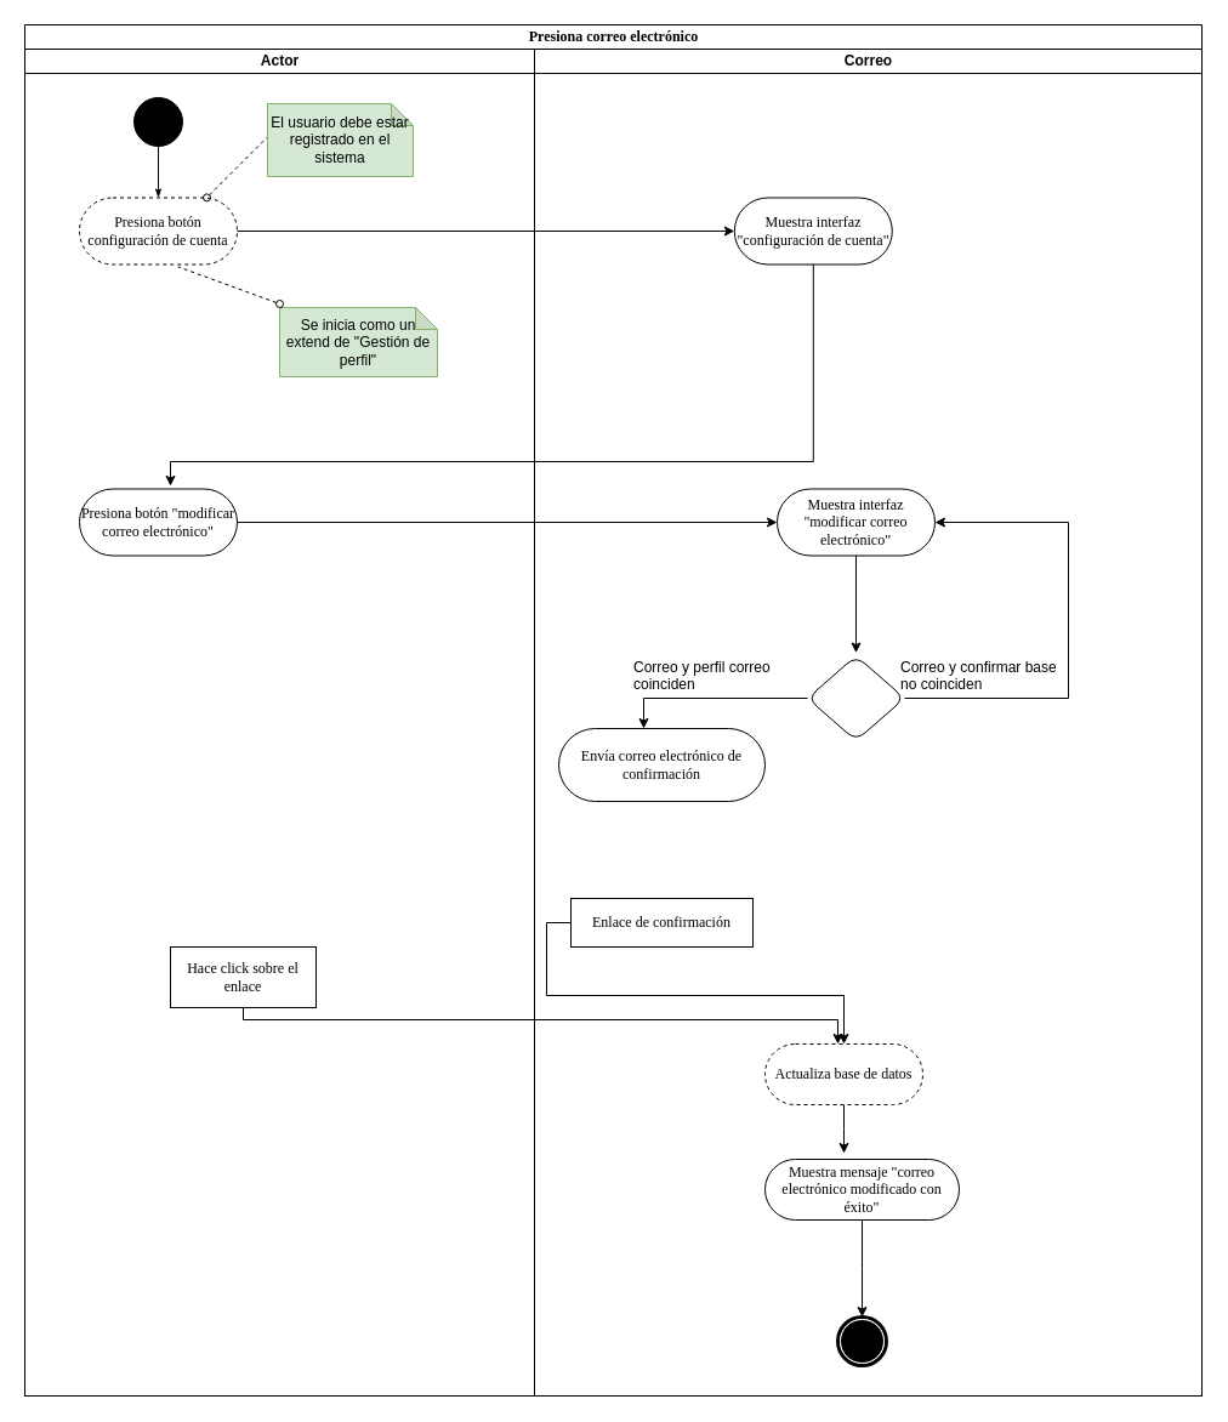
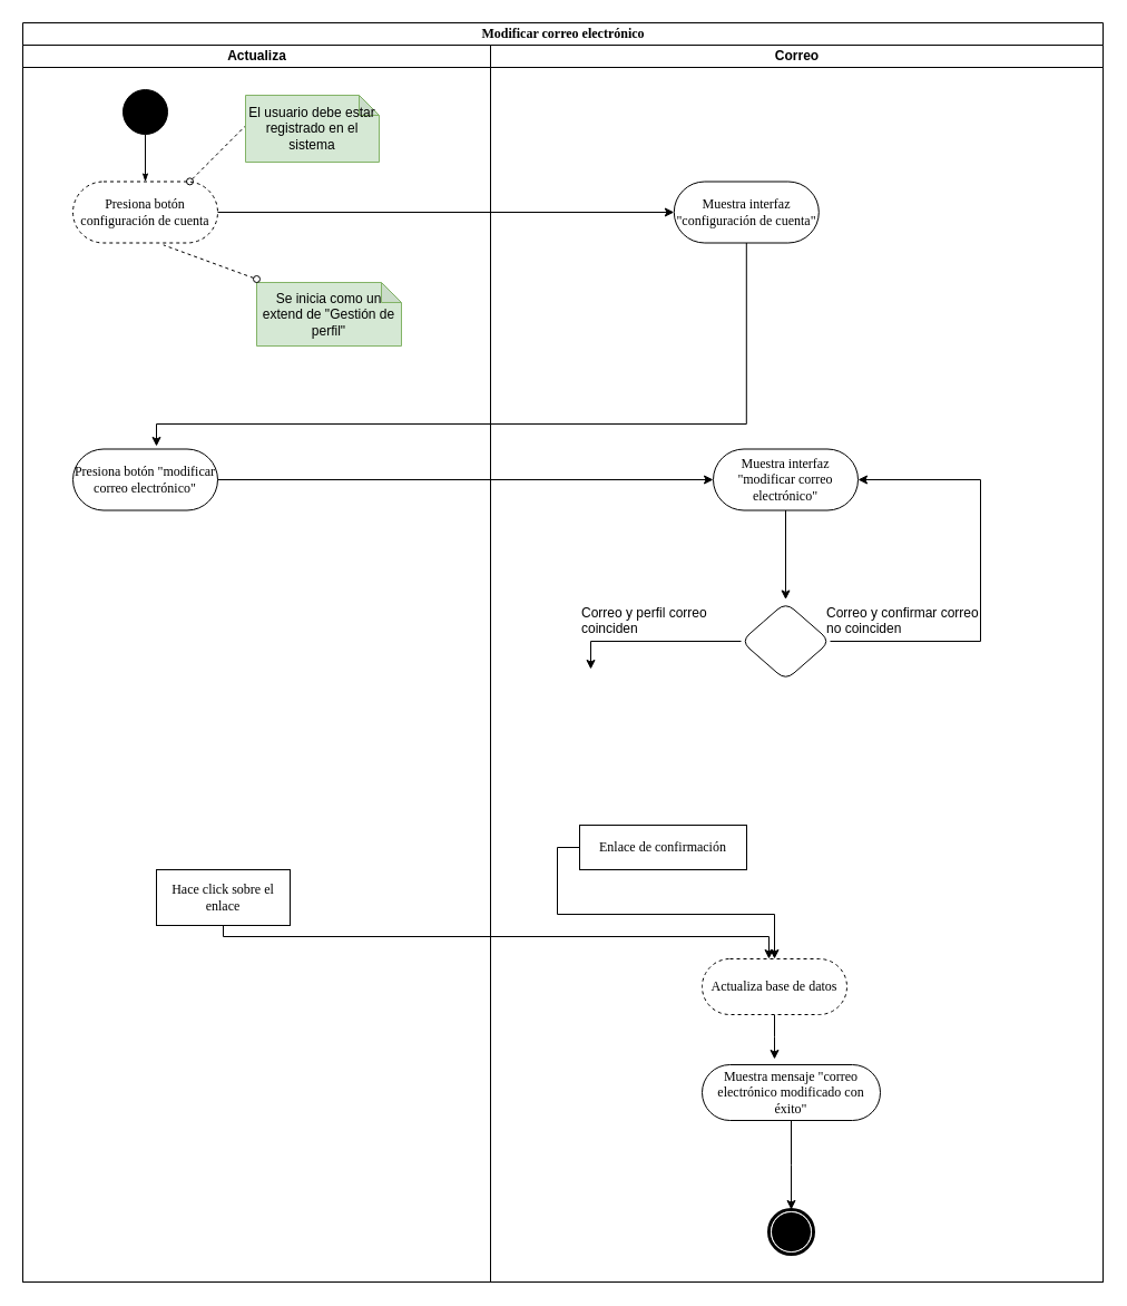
  <mxCell id="0" />
  <mxCell id="1" parent="0" />
- <mxCell id="2" value="Presiona correo electrónico" style="swimlane;html=1;childLayout=stackLayout;startSize=20;rounded=0;shadow=0;comic=0;labelBackgroundColor=none;strokeColor=#000000;strokeWidth=1;fillColor=#ffffff;fontFamily=Verdana;fontSize=12;fontColor=#000000;align=center;" parent="1" vertex="1"><mxGeometry x="20" y="20" width="970" height="1130" as="geometry" /></mxCell>
- <mxCell id="3" value="Actor" style="swimlane;html=1;startSize=20;" parent="2" vertex="1"><mxGeometry y="20" width="420" height="1110" as="geometry" /></mxCell>
+ <mxCell id="2" value="Modificar correo electrónico" style="swimlane;html=1;childLayout=stackLayout;startSize=20;rounded=0;shadow=0;comic=0;labelBackgroundColor=none;strokeColor=#000000;strokeWidth=1;fillColor=#ffffff;fontFamily=Verdana;fontSize=12;fontColor=#000000;align=center;" parent="1" vertex="1"><mxGeometry x="20" y="20" width="970" height="1130" as="geometry" /></mxCell>
+ <mxCell id="3" value="Actualiza" style="swimlane;html=1;startSize=20;" parent="2" vertex="1"><mxGeometry y="20" width="420" height="1110" as="geometry" /></mxCell>
  <mxCell id="4" value="" style="ellipse;whiteSpace=wrap;html=1;rounded=0;shadow=0;comic=0;labelBackgroundColor=none;strokeColor=#000000;strokeWidth=1;fillColor=#000000;fontFamily=Verdana;fontSize=12;fontColor=#000000;align=center;" parent="3" vertex="1"><mxGeometry x="90" y="40" width="40" height="40" as="geometry" /></mxCell>
  <mxCell id="5" value="Presiona botón configuración de cuenta" style="rounded=1;whiteSpace=wrap;html=1;shadow=0;comic=0;labelBackgroundColor=none;strokeColor=#000000;strokeWidth=1;fillColor=#ffffff;fontFamily=Verdana;fontSize=12;fontColor=#000000;align=center;arcSize=50;dashed=1;" parent="3" vertex="1"><mxGeometry x="45" y="122.5" width="130" height="55" as="geometry" /></mxCell>
  <mxCell id="6" style="edgeStyle=orthogonalEdgeStyle;rounded=0;html=1;labelBackgroundColor=none;startArrow=none;startFill=0;startSize=5;endArrow=classicThin;endFill=1;endSize=5;jettySize=auto;orthogonalLoop=1;strokeColor=#000000;strokeWidth=1;fontFamily=Verdana;fontSize=12;fontColor=#000000;" parent="3" source="4" target="5" edge="1"><mxGeometry relative="1" as="geometry" /></mxCell>
  <mxCell id="7" value="Hace click sobre el enlace" style="whiteSpace=wrap;html=1;shadow=0;comic=0;labelBackgroundColor=none;strokeColor=#000000;strokeWidth=1;fillColor=#ffffff;fontFamily=Verdana;fontSize=12;fontColor=#000000;align=center;arcSize=50;rounded=0;" parent="3" vertex="1"><mxGeometry x="120" y="740" width="120" height="50" as="geometry" /></mxCell>
  <mxCell id="8" value="" style="endArrow=none;dashed=1;html=1;startArrow=oval;startFill=0;" parent="3" edge="1"><mxGeometry width="50" height="50" relative="1" as="geometry"><mxPoint x="150" y="122.364" as="sourcePoint" /><mxPoint x="200" y="72.364" as="targetPoint" /></mxGeometry></mxCell>
  <mxCell id="9" value="El usuario debe estar registrado en el sistema" style="shape=note;whiteSpace=wrap;html=1;backgroundOutline=1;darkOpacity=0.05;size=18;fillColor=#d5e8d4;strokeColor=#82b366;" parent="3" vertex="1"><mxGeometry x="200" y="45" width="120" height="60" as="geometry" /></mxCell>
  <mxCell id="10" value="Se inicia como un extend de &quot;Gestión de perfil&quot;" style="shape=note;whiteSpace=wrap;html=1;backgroundOutline=1;darkOpacity=0.05;size=18;fillColor=#d5e8d4;strokeColor=#82b366;" parent="3" vertex="1"><mxGeometry x="210" y="213" width="130" height="57" as="geometry" /></mxCell>
  <mxCell id="11" value="Presiona botón &quot;modificar correo electrónico&quot;" style="rounded=1;whiteSpace=wrap;html=1;shadow=0;comic=0;labelBackgroundColor=none;strokeColor=#000000;strokeWidth=1;fillColor=#ffffff;fontFamily=Verdana;fontSize=12;fontColor=#000000;align=center;arcSize=50;" parent="3" vertex="1"><mxGeometry x="45" y="362.5" width="130" height="55" as="geometry" /></mxCell>
  <mxCell id="12" value="Correo" style="swimlane;html=1;startSize=20;" parent="2" vertex="1"><mxGeometry x="420" y="20" width="550" height="1110" as="geometry" /></mxCell>
  <mxCell id="13" value="" style="shape=mxgraph.bpmn.shape;html=1;verticalLabelPosition=bottom;labelBackgroundColor=#ffffff;verticalAlign=top;perimeter=ellipsePerimeter;outline=end;symbol=terminate;rounded=0;shadow=0;comic=0;strokeColor=#000000;strokeWidth=1;fillColor=#ffffff;fontFamily=Verdana;fontSize=12;fontColor=#000000;align=center;" parent="12" vertex="1"><mxGeometry x="250" y="1045" width="40" height="40" as="geometry" /></mxCell>
  <mxCell id="14" value="" style="edgeStyle=orthogonalEdgeStyle;rounded=0;orthogonalLoop=1;jettySize=auto;html=1;" parent="12" source="16" edge="1"><mxGeometry relative="1" as="geometry"><mxPoint x="90" y="560" as="targetPoint" /><Array as="points"><mxPoint x="90" y="535" /></Array></mxGeometry></mxCell>
  <mxCell id="15" value="" style="edgeStyle=orthogonalEdgeStyle;rounded=0;orthogonalLoop=1;jettySize=auto;html=1;entryX=1;entryY=0.5;entryDx=0;entryDy=0;" parent="12" source="16" target="25" edge="1"><mxGeometry relative="1" as="geometry"><mxPoint x="390" y="420" as="targetPoint" /><Array as="points"><mxPoint x="440" y="535" /><mxPoint x="440" y="390" /></Array></mxGeometry></mxCell>
  <mxCell id="16" value="" style="rhombus;whiteSpace=wrap;html=1;rounded=1;fillColor=none;" parent="12" vertex="1"><mxGeometry x="225" y="500" width="80" height="70" as="geometry" /></mxCell>
  <mxCell id="17" value="Correo y perfil correo&lt;br&gt;coinciden&lt;br&gt;" style="text;html=1;resizable=0;points=[];autosize=1;align=left;verticalAlign=top;spacingTop=-4;" parent="12" vertex="1"><mxGeometry x="80" y="500" width="150" height="30" as="geometry" /></mxCell>
  <mxCell id="18" value="" style="edgeStyle=orthogonalEdgeStyle;rounded=0;orthogonalLoop=1;jettySize=auto;html=1;startArrow=none;startFill=0;" parent="12" source="19" edge="1"><mxGeometry relative="1" as="geometry"><mxPoint x="255" y="910" as="targetPoint" /></mxGeometry></mxCell>
  <mxCell id="19" value="Actualiza base de datos" style="rounded=1;whiteSpace=wrap;html=1;shadow=0;comic=0;labelBackgroundColor=none;strokeColor=#000000;strokeWidth=1;fillColor=#ffffff;fontFamily=Verdana;fontSize=12;fontColor=#000000;align=center;arcSize=50;dashed=1;" parent="12" vertex="1"><mxGeometry x="190" y="820" width="130" height="50" as="geometry" /></mxCell>
  <mxCell id="20" value="" style="edgeStyle=orthogonalEdgeStyle;rounded=0;orthogonalLoop=1;jettySize=auto;html=1;startArrow=none;startFill=0;" parent="12" source="21" edge="1"><mxGeometry relative="1" as="geometry"><mxPoint x="270" y="1045" as="targetPoint" /></mxGeometry></mxCell>
  <mxCell id="21" value="Muestra mensaje &quot;correo electrónico modificado con éxito&quot;" style="rounded=1;whiteSpace=wrap;html=1;shadow=0;comic=0;labelBackgroundColor=none;strokeColor=#000000;strokeWidth=1;fillColor=#ffffff;fontFamily=Verdana;fontSize=12;fontColor=#000000;align=center;arcSize=50;" parent="12" vertex="1"><mxGeometry x="190" y="915" width="160" height="50" as="geometry" /></mxCell>
- <mxCell id="22" value="Envía correo electrónico de confirmación" style="rounded=1;whiteSpace=wrap;html=1;shadow=0;comic=0;labelBackgroundColor=none;strokeColor=#000000;strokeWidth=1;fillColor=#ffffff;fontFamily=Verdana;fontSize=12;fontColor=#000000;align=center;arcSize=50;" parent="12" vertex="1"><mxGeometry x="20" y="560" width="170" height="60" as="geometry" /></mxCell>
- <mxCell id="23" value="Enlace de confirmación" style="rounded=0;whiteSpace=wrap;html=1;shadow=0;comic=0;labelBackgroundColor=none;strokeColor=#000000;strokeWidth=1;fillColor=#ffffff;fontFamily=Verdana;fontSize=12;fontColor=#000000;align=center;arcSize=50;" parent="12" vertex="1"><mxGeometry x="30" y="700" width="150" height="40" as="geometry" /></mxCell>
+ <mxCell id="23" value="Enlace de confirmación" style="rounded=0;whiteSpace=wrap;html=1;shadow=0;comic=0;labelBackgroundColor=none;strokeColor=#000000;strokeWidth=1;fillColor=#ffffff;fontFamily=Verdana;fontSize=12;fontColor=#000000;align=center;arcSize=50;" parent="12" vertex="1"><mxGeometry x="80" y="700" width="150" height="40" as="geometry" /></mxCell>
  <mxCell id="24" value="" style="edgeStyle=orthogonalEdgeStyle;rounded=0;orthogonalLoop=1;jettySize=auto;html=1;startArrow=none;startFill=0;" parent="12" source="25" edge="1"><mxGeometry relative="1" as="geometry"><mxPoint x="265" y="497.5" as="targetPoint" /></mxGeometry></mxCell>
  <mxCell id="25" value="Muestra interfaz &quot;modificar correo electrónico&quot;" style="rounded=1;whiteSpace=wrap;html=1;shadow=0;comic=0;labelBackgroundColor=none;strokeColor=#000000;strokeWidth=1;fillColor=#ffffff;fontFamily=Verdana;fontSize=12;fontColor=#000000;align=center;arcSize=50;" parent="12" vertex="1"><mxGeometry x="200" y="362.5" width="130" height="55" as="geometry" /></mxCell>
- <mxCell id="26" value="Correo y confirmar base&lt;br&gt;no coinciden&lt;br&gt;" style="text;html=1;resizable=0;points=[];autosize=1;align=left;verticalAlign=top;spacingTop=-4;" parent="12" vertex="1"><mxGeometry x="300" y="500" width="150" height="30" as="geometry" /></mxCell>
+ <mxCell id="26" value="Correo y confirmar correo&lt;br&gt;no coinciden&lt;br&gt;" style="text;html=1;resizable=0;points=[];autosize=1;align=left;verticalAlign=top;spacingTop=-4;" parent="12" vertex="1"><mxGeometry x="300" y="500" width="150" height="30" as="geometry" /></mxCell>
  <mxCell id="27" value="" style="edgeStyle=orthogonalEdgeStyle;rounded=0;orthogonalLoop=1;jettySize=auto;html=1;" parent="12" source="28" edge="1"><mxGeometry relative="1" as="geometry"><mxPoint x="-300" y="360" as="targetPoint" /><Array as="points"><mxPoint x="230" y="340" /><mxPoint x="-300" y="340" /></Array></mxGeometry></mxCell>
  <mxCell id="28" value="Muestra interfaz &quot;configuración de cuenta&quot;" style="rounded=1;whiteSpace=wrap;html=1;shadow=0;comic=0;labelBackgroundColor=none;strokeColor=#000000;strokeWidth=1;fillColor=#ffffff;fontFamily=Verdana;fontSize=12;fontColor=#000000;align=center;arcSize=50;" parent="12" vertex="1"><mxGeometry x="164.818" y="122.5" width="130" height="55" as="geometry" /></mxCell>
  <mxCell id="29" value="" style="edgeStyle=orthogonalEdgeStyle;rounded=0;orthogonalLoop=1;jettySize=auto;html=1;" parent="2" source="7" edge="1"><mxGeometry relative="1" as="geometry"><mxPoint x="670" y="840" as="targetPoint" /><Array as="points"><mxPoint x="180" y="820" /><mxPoint x="670" y="820" /></Array></mxGeometry></mxCell>
  <mxCell id="30" value="" style="edgeStyle=orthogonalEdgeStyle;rounded=0;orthogonalLoop=1;jettySize=auto;html=1;startArrow=none;startFill=0;" parent="2" source="11" target="25" edge="1"><mxGeometry relative="1" as="geometry" /></mxCell>
  <mxCell id="31" value="" style="edgeStyle=orthogonalEdgeStyle;rounded=0;orthogonalLoop=1;jettySize=auto;html=1;exitX=0;exitY=0.5;exitDx=0;exitDy=0;" parent="2" source="23" target="19" edge="1"><mxGeometry relative="1" as="geometry"><mxPoint x="390" y="725" as="sourcePoint" /><mxPoint x="155" y="725" as="targetPoint" /></mxGeometry></mxCell>
  <mxCell id="32" value="" style="edgeStyle=orthogonalEdgeStyle;rounded=0;orthogonalLoop=1;jettySize=auto;html=1;" parent="2" source="5" target="28" edge="1"><mxGeometry relative="1" as="geometry" /></mxCell>
  <mxCell id="33" value="" style="endArrow=none;dashed=1;html=1;startArrow=oval;startFill=0;entryX=0.625;entryY=1.034;entryDx=0;entryDy=0;entryPerimeter=0;" parent="1" target="5" edge="1"><mxGeometry width="50" height="50" relative="1" as="geometry"><mxPoint x="230" y="250" as="sourcePoint" /><mxPoint x="230" y="122.364" as="targetPoint" /><Array as="points" /></mxGeometry></mxCell>
